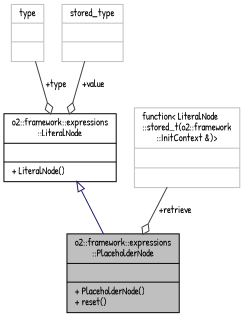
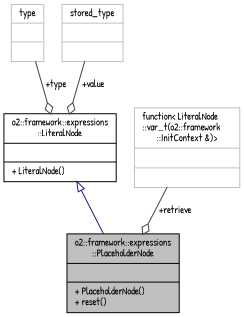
  digraph {
    fontname="Patrick Hand"
    node [color=grey75 fontname="Patrick Hand" fontsize=10 shape=record]
    edge [color=grey25 fontname="Patrick Hand" fontsize=10 labelfontname=Helvetica labelfontsize=10 style=solid arrowhead=odiamond]
    n1 [color=black fillcolor=grey75 fontcolor=black height=0.2 label="{o2::framework::expressions\l::PlaceholderNode\n||+ PlaceholderNode()\l+ reset()\l}" style=filled width=0.4]
    n2 [color=black height=0.2 label="{o2::framework::expressions\l::LiteralNode\n||+ LiteralNode()\l}" width=0.4]
    n3 [height=0.2 label="{type\n||}" width=0.4]
    n4 [height=0.2 label="{stored_type\n||}" width=0.4]
-   n5 [height=0.2 label="{function\< LiteralNode\l::stored_t(o2::framework\l::InitContext &)\>\n||}" width=0.4]
+   n5 [height=0.2 label="{function\< LiteralNode\l::var_t(o2::framework\l::InitContext &)\>\n||}" width=0.4]
    n2 -> n1 [arrowtail=onormal color=midnightblue dir=back arrowhead=""]
    n3 -> n2 [label=" +type"]
    n4 -> n2 [label=" +value"]
    n5 -> n1 [label=" +retrieve"]
  }
